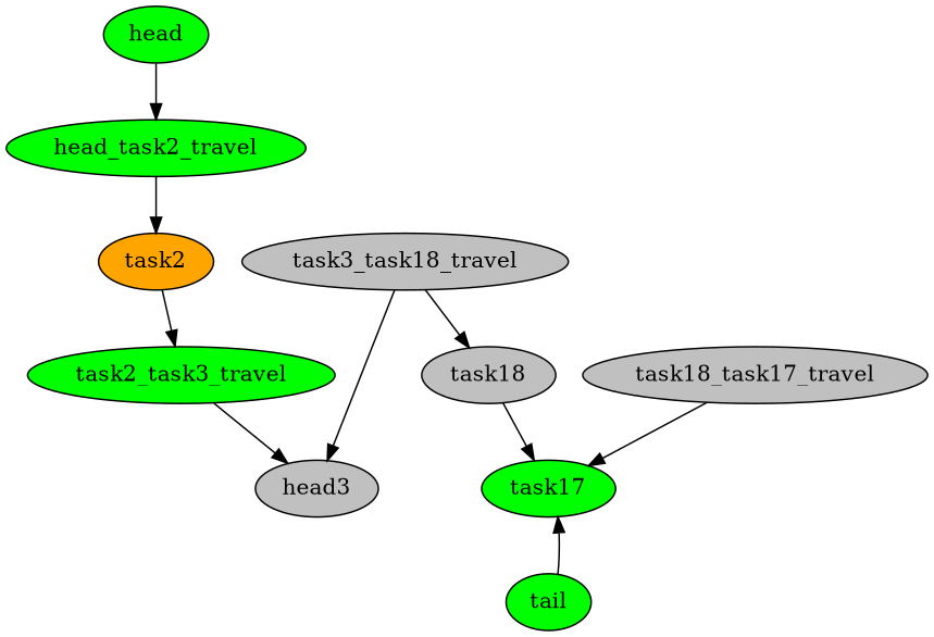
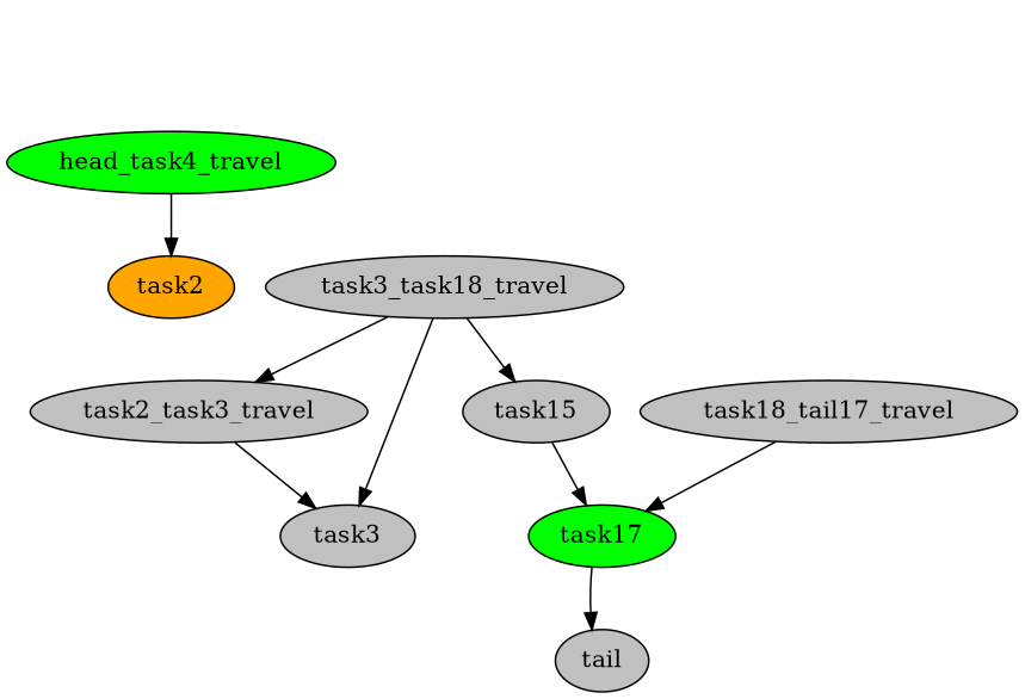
  digraph {
    node [fillcolor=gray fontcolor=black style=filled]
    edge [color=black]
-   n1 [fillcolor=green label=head]
-   n2 [fillcolor=green label=head_task2_travel]
+   n2 [fillcolor=green label=head_task4_travel]
    n3 [fillcolor=orange label=task2]
-   n4 [fillcolor=green label=task2_task3_travel]
-   n5 [label=head3]
+   n4 [label=task2_task3_travel]
+   n5 [label=task3]
    n6 [label=task3_task18_travel]
-   n7 [label=task18]
+   n7 [label=task15]
    n8 [fillcolor=green label=task17]
-   n9 [label=task18_task17_travel]
-   n10 [fillcolor=green label=tail]
-   n1 -> n2
+   n9 [label=task18_tail17_travel]
+   n10 [label=tail]
    n2 -> n3
-   n3 -> n4
+   n6 -> n4
    n4 -> n5
    n6 -> n5
    n6 -> n7
    n7 -> n8
-   n10 -> n8
+   n8 -> n10
    n9 -> n8
  }
